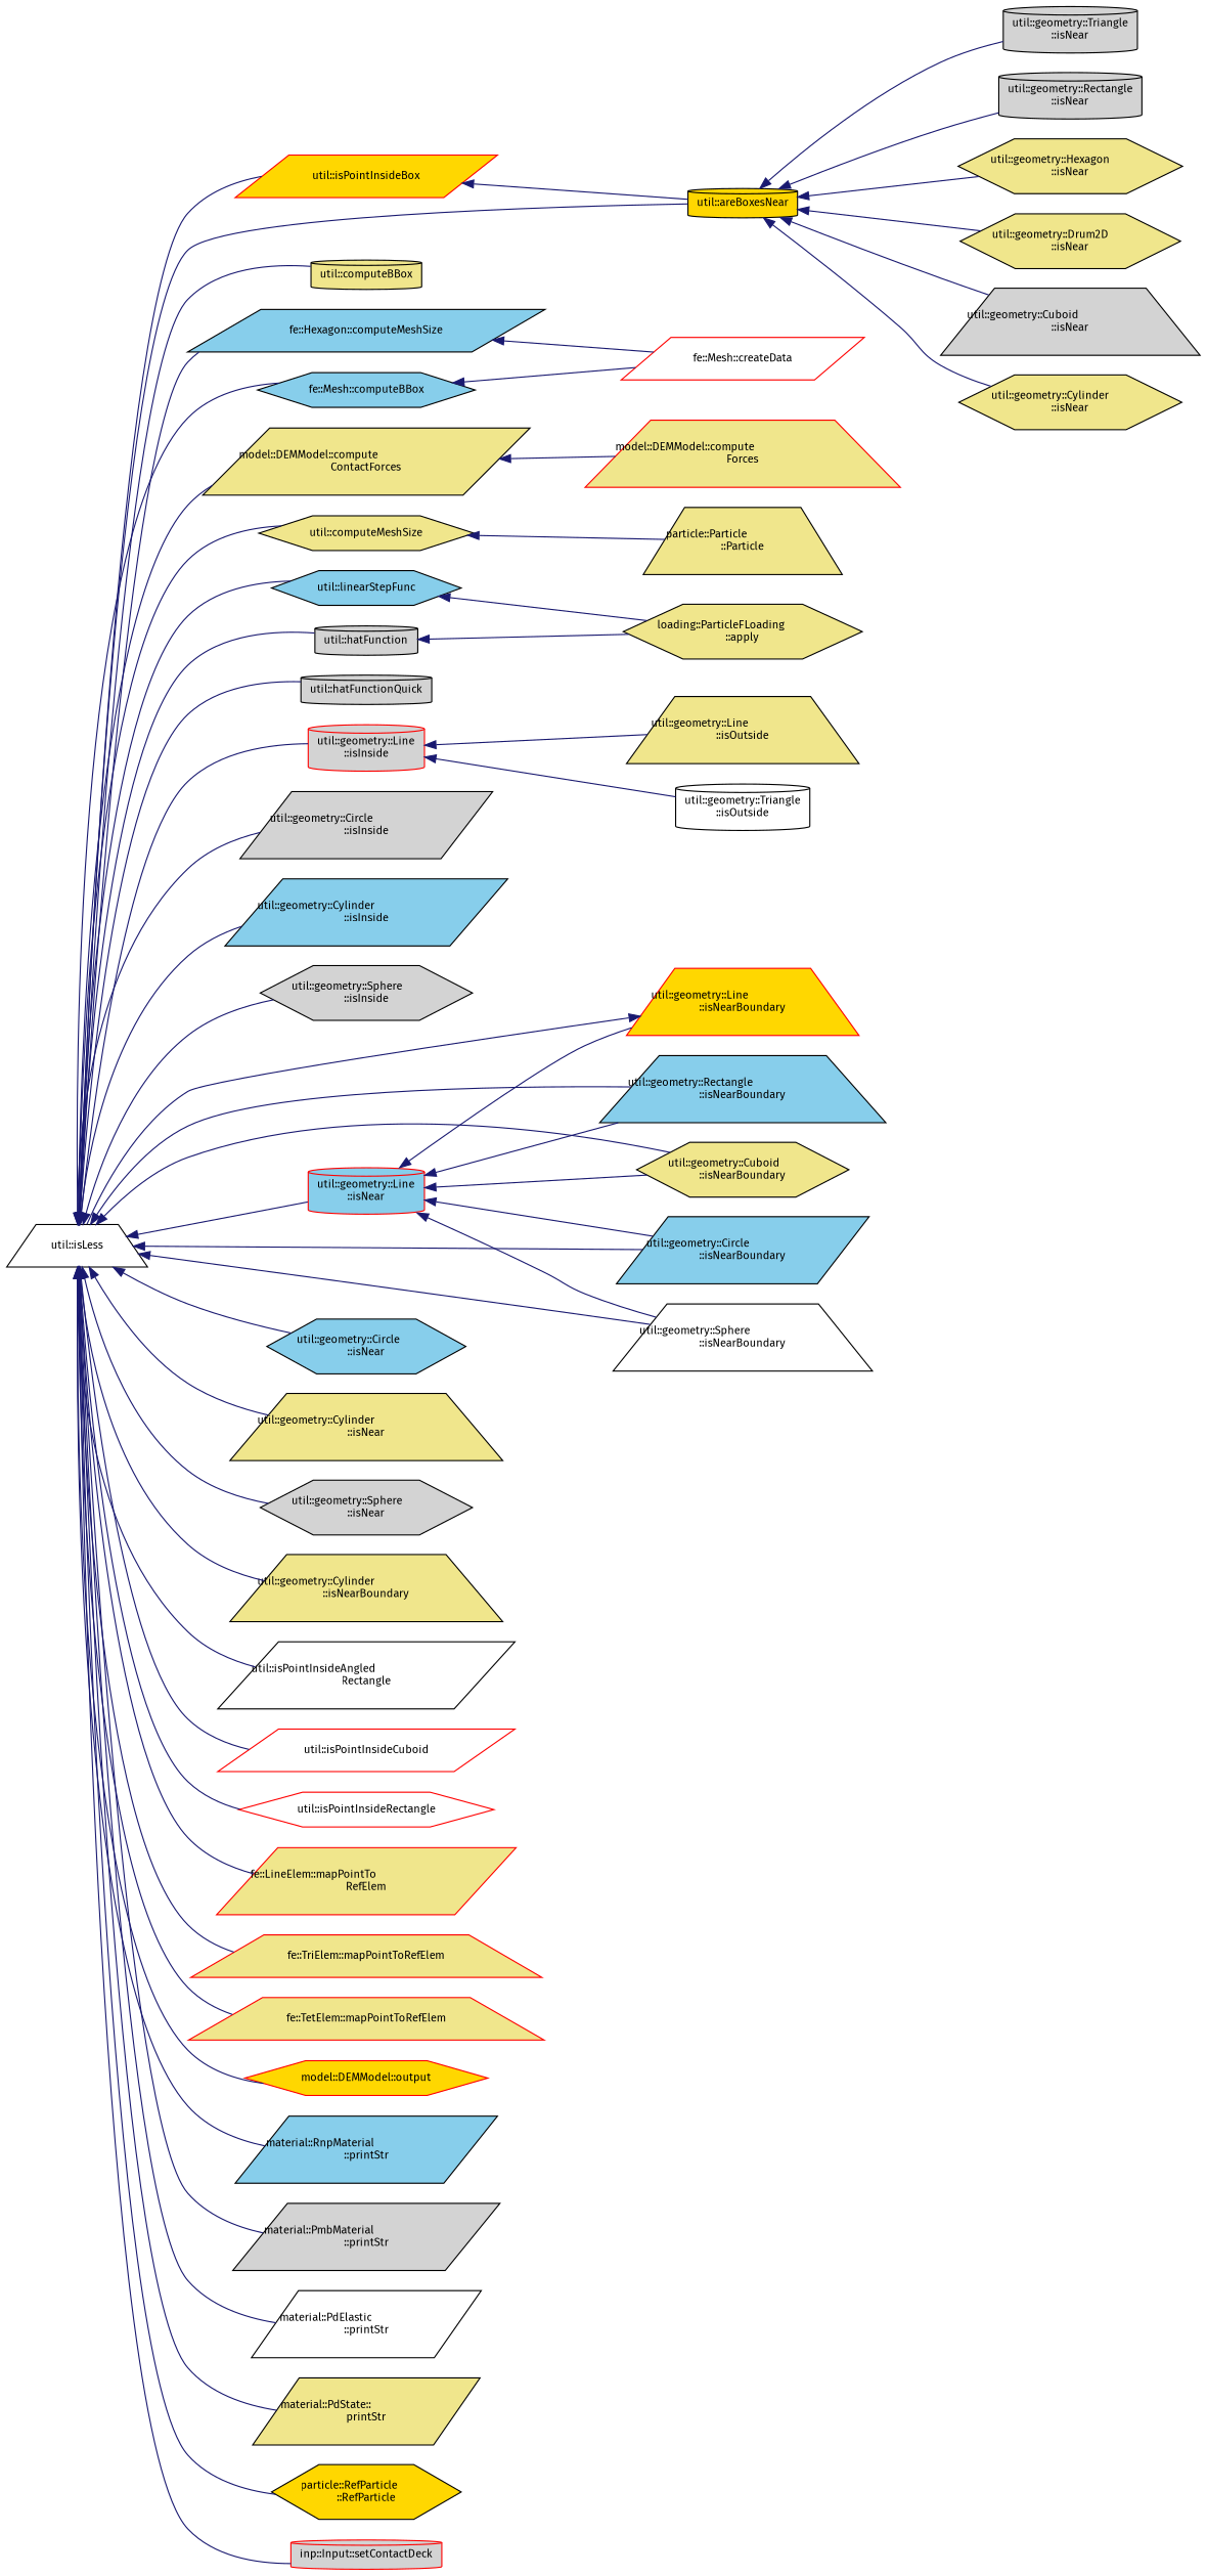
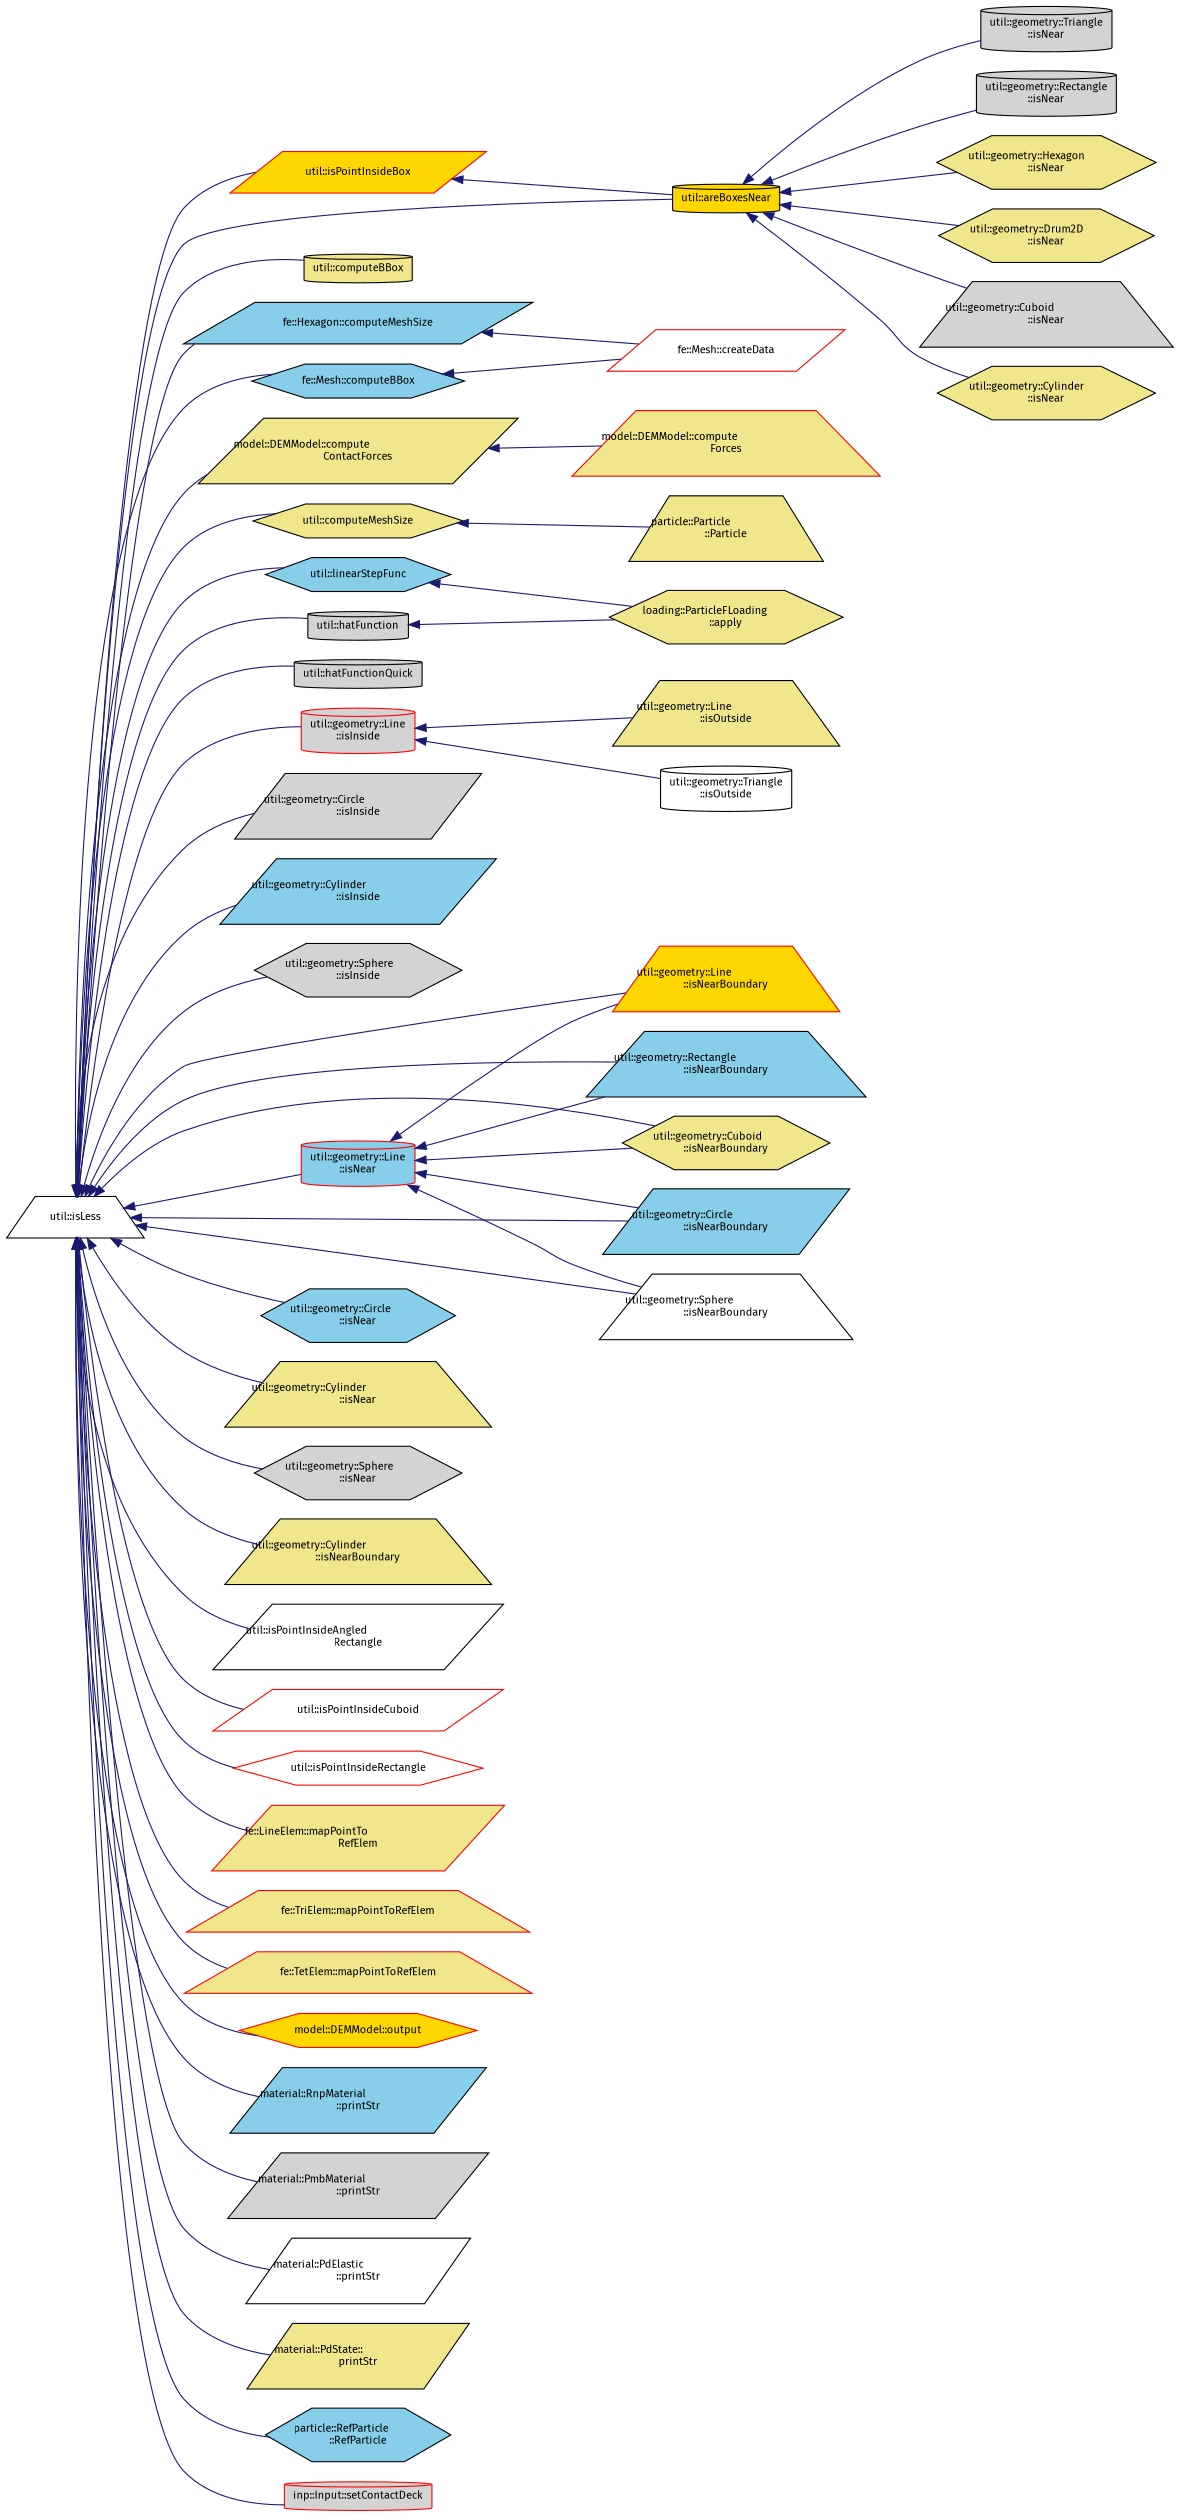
  digraph {
    fontname="Fira Sans"
    rankdir=LR
    node [color=black fillcolor=khaki fontname="Fira Sans" fontsize=10 shape=hexagon style=filled]
    edge [color=midnightblue dir=back fontname="Fira Sans" fontsize=10 labelfontname=Helvetica labelfontsize=10 style=solid]
    n1 [fillcolor=white fontcolor=black height=0.2 label="util::isLess" shape=trapezium width=0.4]
    n2 [fillcolor=gold height=0.2 label="util::areBoxesNear" shape=cylinder width=0.4]
    n3 [height=0.2 label="util::computeBBox" shape=cylinder width=0.4]
    n4 [fillcolor=skyblue height=0.2 label="fe::Mesh::computeBBox" width=0.4]
    n5 [height=0.2 label="model::DEMModel::compute\lContactForces" shape=parallelogram width=0.4]
    n6 [height=0.2 label="util::computeMeshSize" width=0.4]
    n7 [fillcolor=skyblue height=0.2 label="fe::Hexagon::computeMeshSize" shape=parallelogram width=0.4]
    n8 [fillcolor=lightgrey height=0.2 label="util::hatFunction" shape=cylinder width=0.4]
    n9 [fillcolor=lightgrey height=0.2 label="util::hatFunctionQuick" shape=cylinder width=0.4]
    n10 [color=red fillcolor=lightgrey height=0.2 label="util::geometry::Line\l::isInside" shape=cylinder width=0.4]
    n11 [fillcolor=lightgrey height=0.2 label="util::geometry::Circle\l::isInside" shape=parallelogram width=0.4]
    n12 [fillcolor=skyblue height=0.2 label="util::geometry::Cylinder\l::isInside" shape=parallelogram width=0.4]
    n13 [fillcolor=lightgrey height=0.2 label="util::geometry::Sphere\l::isInside" width=0.4]
    n14 [color=red fillcolor=skyblue height=0.2 label="util::geometry::Line\l::isNear" shape=cylinder width=0.4]
    n15 [color=red fillcolor=gold height=0.2 label="util::geometry::Line\l::isNearBoundary" shape=trapezium width=0.4]
    n16 [fillcolor=skyblue height=0.2 label="util::geometry::Rectangle\l::isNearBoundary" shape=trapezium width=0.4]
    n17 [height=0.2 label="util::geometry::Cuboid\l::isNearBoundary" width=0.4]
    n18 [fillcolor=skyblue height=0.2 label="util::geometry::Circle\l::isNearBoundary" shape=parallelogram width=0.4]
    n19 [fillcolor=white height=0.2 label="util::geometry::Sphere\l::isNearBoundary" shape=trapezium width=0.4]
    n20 [fillcolor=skyblue height=0.2 label="util::geometry::Circle\l::isNear" width=0.4]
    n21 [height=0.2 label="util::geometry::Cylinder\l::isNear" shape=trapezium width=0.4]
    n22 [fillcolor=lightgrey height=0.2 label="util::geometry::Sphere\l::isNear" width=0.4]
    n23 [height=0.2 label="util::geometry::Cylinder\l::isNearBoundary" shape=trapezium width=0.4]
    n24 [fillcolor=white height=0.2 label="util::isPointInsideAngled\lRectangle" shape=parallelogram width=0.4]
    n25 [color=red fillcolor=gold height=0.2 label="util::isPointInsideBox" shape=parallelogram width=0.4]
    n26 [color=red fillcolor=white height=0.2 label="util::isPointInsideCuboid" shape=parallelogram width=0.4]
    n27 [color=red fillcolor=white height=0.2 label="util::isPointInsideRectangle" width=0.4]
    n28 [fillcolor=skyblue height=0.2 label="util::linearStepFunc" width=0.4]
    n29 [color=red height=0.2 label="fe::LineElem::mapPointTo\lRefElem" shape=parallelogram width=0.4]
    n30 [color=red height=0.2 label="fe::TriElem::mapPointToRefElem" shape=trapezium width=0.4]
    n31 [color=red height=0.2 label="fe::TetElem::mapPointToRefElem" shape=trapezium width=0.4]
    n32 [color=red fillcolor=gold height=0.2 label="model::DEMModel::output" width=0.4]
    n33 [fillcolor=skyblue height=0.2 label="material::RnpMaterial\l::printStr" shape=parallelogram width=0.4]
    n34 [fillcolor=lightgrey height=0.2 label="material::PmbMaterial\l::printStr" shape=parallelogram width=0.4]
    n35 [fillcolor=white height=0.2 label="material::PdElastic\l::printStr" shape=parallelogram width=0.4]
    n36 [height=0.2 label="material::PdState::\lprintStr" shape=parallelogram width=0.4]
-   n37 [fillcolor=gold height=0.2 label="particle::RefParticle\l::RefParticle" width=0.4]
+   n37 [fillcolor=skyblue height=0.2 label="particle::RefParticle\l::RefParticle" width=0.4]
    n38 [color=red fillcolor=lightgrey height=0.2 label="inp::Input::setContactDeck" shape=cylinder width=0.4]
    n39 [fillcolor=lightgrey height=0.2 label="util::geometry::Triangle\l::isNear" shape=cylinder width=0.4]
    n40 [fillcolor=lightgrey height=0.2 label="util::geometry::Rectangle\l::isNear" shape=cylinder width=0.4]
    n41 [height=0.2 label="util::geometry::Hexagon\l::isNear" width=0.4]
    n42 [height=0.2 label="util::geometry::Drum2D\l::isNear" width=0.4]
    n43 [fillcolor=lightgrey height=0.2 label="util::geometry::Cuboid\l::isNear" shape=trapezium width=0.4]
    n44 [height=0.2 label="util::geometry::Cylinder\l::isNear" width=0.4]
    n45 [color=red fillcolor=white height=0.2 label="fe::Mesh::createData" shape=parallelogram width=0.4]
    n46 [color=red height=0.2 label="model::DEMModel::compute\lForces" shape=trapezium width=0.4]
    n47 [height=0.2 label="particle::Particle\l::Particle" shape=trapezium width=0.4]
    n48 [height=0.2 label="loading::ParticleFLoading\l::apply" width=0.4]
    n49 [height=0.2 label="util::geometry::Line\l::isOutside" shape=trapezium width=0.4]
    n50 [fillcolor=white height=0.2 label="util::geometry::Triangle\l::isOutside" shape=cylinder width=0.4]
    n1 -> n2
    n1 -> n3
    n1 -> n4
    n1 -> n5
    n1 -> n6
    n1 -> n7
    n1 -> n8
    n1 -> n9
    n1 -> n10
    n1 -> n11
    n1 -> n12
    n1 -> n13
    n1 -> n14
-   n15 -> n1
+   n1 -> n15
    n1 -> n16
    n1 -> n17
    n1 -> n18
    n1 -> n19
    n1 -> n20
    n1 -> n21
    n1 -> n22
    n1 -> n23
    n1 -> n24
    n1 -> n25
    n1 -> n26
    n1 -> n27
    n1 -> n28
    n1 -> n29
    n1 -> n30
    n1 -> n31
    n1 -> n32
    n1 -> n33
    n1 -> n34
    n1 -> n35
    n1 -> n36
    n1 -> n37
    n1 -> n38
    n2 -> n39
    n2 -> n40
    n2 -> n41
    n2 -> n42
    n2 -> n43
    n2 -> n44
    n4 -> n45
    n5 -> n46
    n6 -> n47
    n7 -> n45
    n8 -> n48
    n10 -> n49
    n10 -> n50
    n14 -> n15
    n14 -> n16
    n14 -> n17
    n14 -> n18
    n14 -> n19
    n25 -> n2
    n28 -> n48
  }
